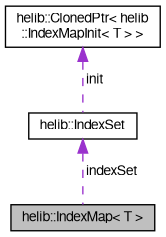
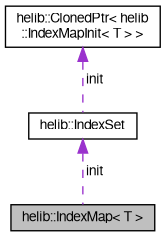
  digraph {
    node [color=black fillcolor=white fontname=FreeSans fontsize=10 shape=record style=filled]
    edge [color=darkorchid3 dir=back fontname=FreeSans fontsize=10 labelfontname=FreeSans labelfontsize=10 style=dashed]
    n1 [fillcolor=grey75 fontcolor=black height=0.2 label="helib::IndexMap\< T \>" width=0.4]
    n2 [height=0.2 label="helib::ClonedPtr\< helib\l::IndexMapInit\< T \> \>" width=0.4]
    n3 [height=0.2 label="helib::IndexSet" width=0.4]
    n2 -> n3 [label=" init"]
-   n3 -> n1 [label=" indexSet"]
+   n3 -> n1 [label=" init"]
  }
